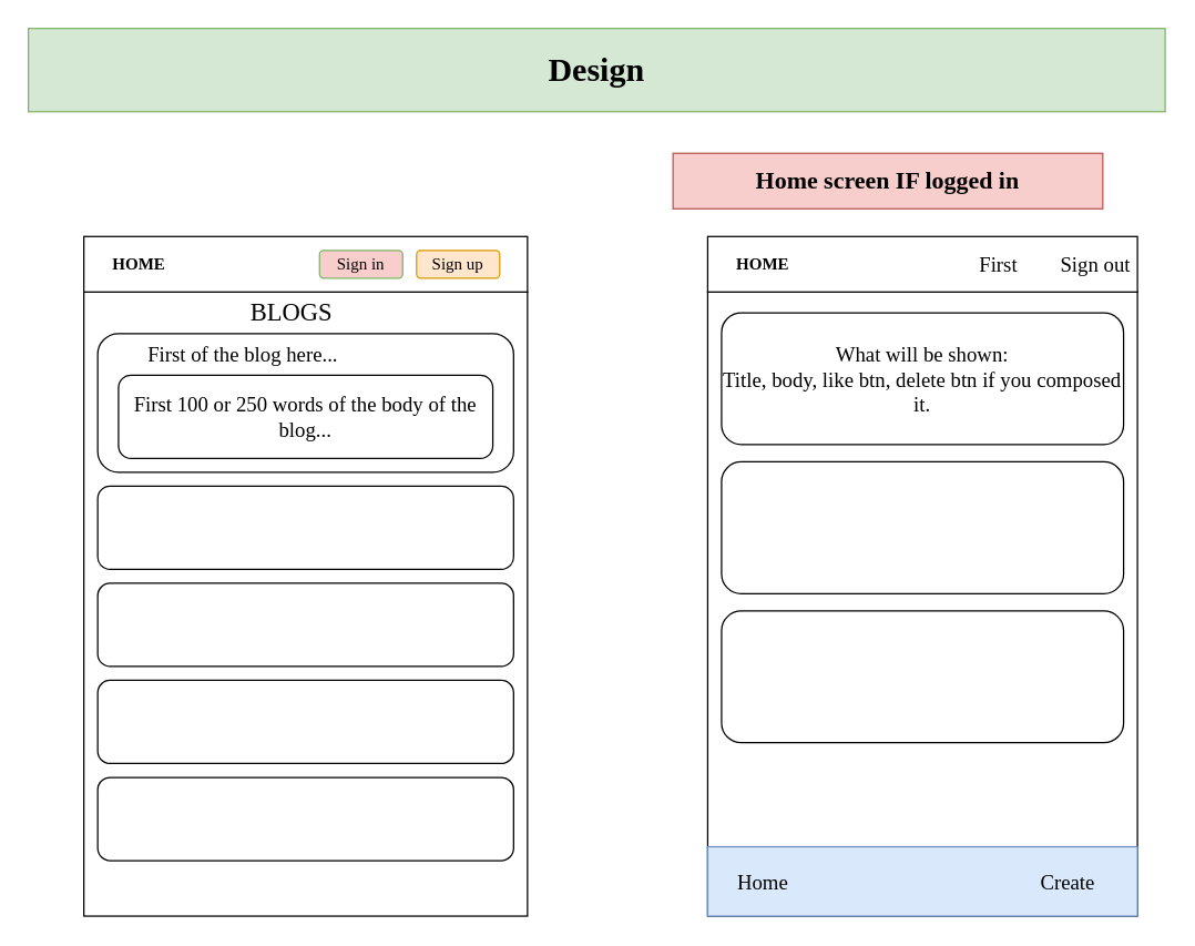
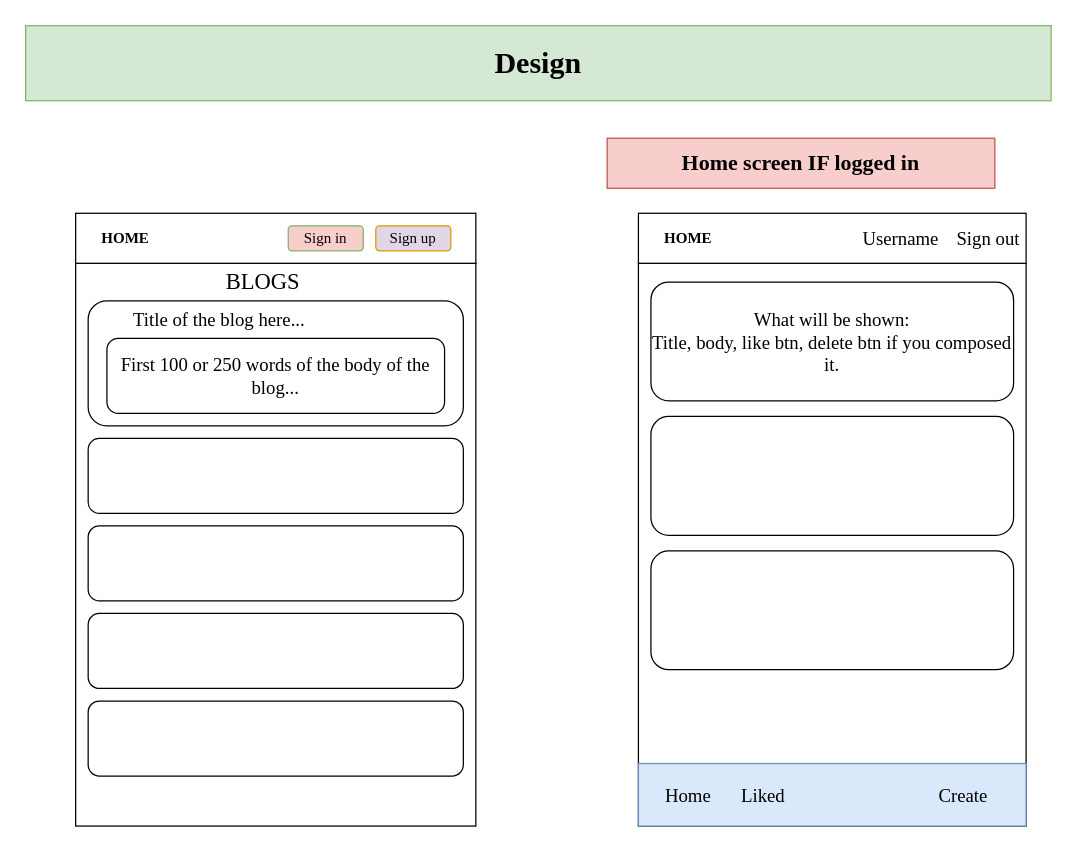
  <mxCell id="0" />
  <mxCell id="1" parent="0" />
  <mxCell id="2" value="&lt;h1&gt;&lt;font face=&quot;Verdana&quot;&gt;Design&lt;/font&gt;&lt;/h1&gt;" style="rounded=0;whiteSpace=wrap;html=1;fillColor=#d5e8d4;strokeColor=#82b366;" vertex="1" parent="1"><mxGeometry x="20" y="20" width="820" height="60" as="geometry" /></mxCell>
  <mxCell id="3" value="" style="rounded=0;whiteSpace=wrap;html=1;fontFamily=Verdana;" vertex="1" parent="1"><mxGeometry x="60" y="210" width="320" height="450" as="geometry" /></mxCell>
  <mxCell id="4" value="" style="rounded=0;whiteSpace=wrap;html=1;fontFamily=Verdana;" vertex="1" parent="1"><mxGeometry x="60" y="170" width="320" height="40" as="geometry" /></mxCell>
  <mxCell id="5" value="&lt;h4&gt;HOME&lt;/h4&gt;" style="text;html=1;strokeColor=none;fillColor=none;align=center;verticalAlign=middle;whiteSpace=wrap;rounded=0;fontFamily=Verdana;" vertex="1" parent="1"><mxGeometry x="60" y="170" width="80" height="40" as="geometry" /></mxCell>
  <mxCell id="6" value="Sign in" style="rounded=1;whiteSpace=wrap;html=1;fontFamily=Verdana;fillColor=#f8cecc;strokeColor=#82b366;" vertex="1" parent="1"><mxGeometry x="230" y="180" width="60" height="20" as="geometry" /></mxCell>
- <mxCell id="7" value="Sign up" style="rounded=1;whiteSpace=wrap;html=1;fontFamily=Verdana;fillColor=#ffe6cc;strokeColor=#d79b00;" vertex="1" parent="1"><mxGeometry x="300" y="180" width="60" height="20" as="geometry" /></mxCell>
+ <mxCell id="7" value="Sign up" style="rounded=1;whiteSpace=wrap;html=1;fontFamily=Verdana;fillColor=#e1d5e7;strokeColor=#d79b00;" vertex="1" parent="1"><mxGeometry x="300" y="180" width="60" height="20" as="geometry" /></mxCell>
  <mxCell id="8" value="&lt;font size=&quot;1&quot;&gt;&lt;span style=&quot;font-size: 18px&quot;&gt;BLOGS&lt;/span&gt;&lt;/font&gt;" style="text;html=1;strokeColor=none;fillColor=none;align=center;verticalAlign=middle;whiteSpace=wrap;rounded=0;fontFamily=Verdana;" vertex="1" parent="1"><mxGeometry x="180" y="210" width="60" height="30" as="geometry" /></mxCell>
  <mxCell id="9" value="" style="rounded=1;whiteSpace=wrap;html=1;fontFamily=Verdana;fontSize=18;" vertex="1" parent="1"><mxGeometry x="70" y="240" width="300" height="100" as="geometry" /></mxCell>
- <mxCell id="10" value="&lt;span style=&quot;font-size: 15px&quot;&gt;First of the blog here...&lt;/span&gt;" style="text;html=1;strokeColor=none;fillColor=none;align=center;verticalAlign=middle;whiteSpace=wrap;rounded=0;fontFamily=Verdana;fontSize=18;" vertex="1" parent="1"><mxGeometry x="70" y="240" width="210" height="30" as="geometry" /></mxCell>
+ <mxCell id="10" value="&lt;span style=&quot;font-size: 15px&quot;&gt;Title of the blog here...&lt;/span&gt;" style="text;html=1;strokeColor=none;fillColor=none;align=center;verticalAlign=middle;whiteSpace=wrap;rounded=0;fontFamily=Verdana;fontSize=18;" vertex="1" parent="1"><mxGeometry x="70" y="240" width="210" height="30" as="geometry" /></mxCell>
  <mxCell id="11" value="First 100 or 250 words of the body of the blog..." style="rounded=1;whiteSpace=wrap;html=1;fontFamily=Verdana;fontSize=15;" vertex="1" parent="1"><mxGeometry x="85" y="270" width="270" height="60" as="geometry" /></mxCell>
  <mxCell id="12" value="" style="rounded=1;whiteSpace=wrap;html=1;fontFamily=Verdana;fontSize=18;" vertex="1" parent="1"><mxGeometry x="70" y="350" width="300" height="60" as="geometry" /></mxCell>
  <mxCell id="13" value="" style="rounded=1;whiteSpace=wrap;html=1;fontFamily=Verdana;fontSize=18;" vertex="1" parent="1"><mxGeometry x="70" y="420" width="300" height="60" as="geometry" /></mxCell>
  <mxCell id="14" value="" style="rounded=1;whiteSpace=wrap;html=1;fontFamily=Verdana;fontSize=18;" vertex="1" parent="1"><mxGeometry x="70" y="490" width="300" height="60" as="geometry" /></mxCell>
  <mxCell id="15" value="" style="rounded=1;whiteSpace=wrap;html=1;fontFamily=Verdana;fontSize=18;" vertex="1" parent="1"><mxGeometry x="70" y="560" width="300" height="60" as="geometry" /></mxCell>
  <mxCell id="16" value="" style="rounded=0;whiteSpace=wrap;html=1;fontFamily=Verdana;fontSize=15;" vertex="1" parent="1"><mxGeometry x="510" y="210" width="310" height="450" as="geometry" /></mxCell>
  <mxCell id="17" value="" style="rounded=0;whiteSpace=wrap;html=1;fontFamily=Verdana;fontSize=15;" vertex="1" parent="1"><mxGeometry x="510" y="170" width="310" height="40" as="geometry" /></mxCell>
  <mxCell id="18" value="&lt;h3&gt;Home screen IF logged in&lt;/h3&gt;" style="rounded=0;whiteSpace=wrap;html=1;fontFamily=Verdana;fontSize=15;fillColor=#f8cecc;strokeColor=#b85450;" vertex="1" parent="1"><mxGeometry x="485" y="110" width="310" height="40" as="geometry" /></mxCell>
  <mxCell id="19" value="&lt;h4&gt;HOME&lt;/h4&gt;" style="text;html=1;strokeColor=none;fillColor=none;align=center;verticalAlign=middle;whiteSpace=wrap;rounded=0;fontFamily=Verdana;" vertex="1" parent="1"><mxGeometry x="510" y="170" width="80" height="40" as="geometry" /></mxCell>
- <mxCell id="20" value="First" style="text;html=1;strokeColor=none;fillColor=none;align=center;verticalAlign=middle;whiteSpace=wrap;rounded=0;fontFamily=Verdana;fontSize=15;" vertex="1" parent="1"><mxGeometry x="660" y="170" width="120" height="40" as="geometry" /></mxCell>
+ <mxCell id="20" value="Username" style="text;html=1;strokeColor=none;fillColor=none;align=center;verticalAlign=middle;whiteSpace=wrap;rounded=0;fontFamily=Verdana;fontSize=15;" vertex="1" parent="1"><mxGeometry x="660" y="170" width="120" height="40" as="geometry" /></mxCell>
  <mxCell id="21" value="" style="rounded=0;whiteSpace=wrap;html=1;fontFamily=Verdana;fontSize=15;fillColor=#dae8fc;strokeColor=#6c8ebf;" vertex="1" parent="1"><mxGeometry x="510" y="610" width="310" height="50" as="geometry" /></mxCell>
  <mxCell id="22" value="Home" style="text;html=1;strokeColor=none;fillColor=none;align=center;verticalAlign=middle;whiteSpace=wrap;rounded=0;fontFamily=Verdana;fontSize=15;" vertex="1" parent="1"><mxGeometry x="520" y="620" width="60" height="30" as="geometry" /></mxCell>
+ <mxCell id="23" value="Liked" style="text;html=1;strokeColor=none;fillColor=none;align=center;verticalAlign=middle;whiteSpace=wrap;rounded=0;fontFamily=Verdana;fontSize=15;" vertex="1" parent="1"><mxGeometry x="580" y="620" width="60" height="30" as="geometry" /></mxCell>
  <mxCell id="24" value="Create" style="text;html=1;strokeColor=none;fillColor=none;align=center;verticalAlign=middle;whiteSpace=wrap;rounded=0;fontFamily=Verdana;fontSize=15;" vertex="1" parent="1"><mxGeometry x="740" y="620" width="60" height="30" as="geometry" /></mxCell>
  <mxCell id="25" value="Sign out" style="text;html=1;strokeColor=none;fillColor=none;align=center;verticalAlign=middle;whiteSpace=wrap;rounded=0;fontFamily=Verdana;fontSize=15;" vertex="1" parent="1"><mxGeometry x="760" y="175" width="60" height="30" as="geometry" /></mxCell>
  <mxCell id="26" value="What will be shown:&lt;br&gt;Title, body, like btn, delete btn if you composed it." style="rounded=1;whiteSpace=wrap;html=1;fontFamily=Verdana;fontSize=15;" vertex="1" parent="1"><mxGeometry x="520" y="225" width="290" height="95" as="geometry" /></mxCell>
  <mxCell id="27" value="" style="rounded=1;whiteSpace=wrap;html=1;fontFamily=Verdana;fontSize=15;" vertex="1" parent="1"><mxGeometry x="520" y="440" width="290" height="95" as="geometry" /></mxCell>
  <mxCell id="28" value="" style="rounded=1;whiteSpace=wrap;html=1;fontFamily=Verdana;fontSize=15;" vertex="1" parent="1"><mxGeometry x="520" y="332.5" width="290" height="95" as="geometry" /></mxCell>
